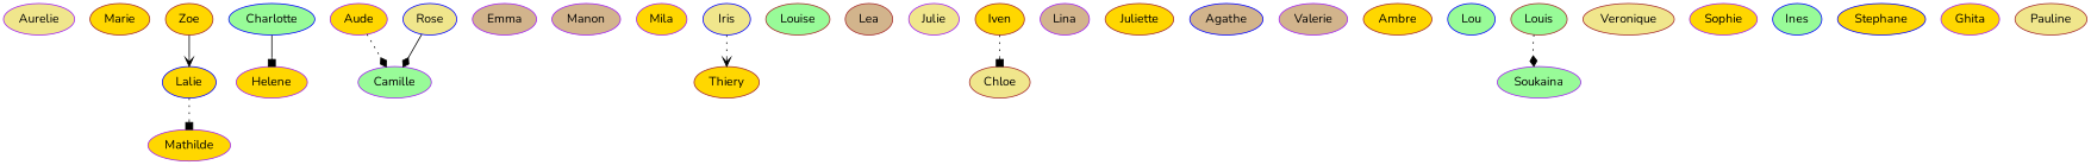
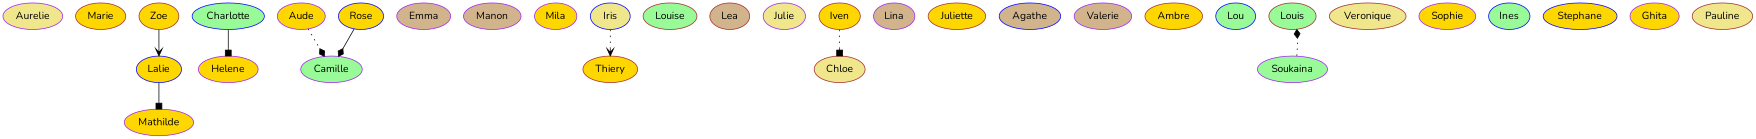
  strict digraph {
    fontname=Nunito
    node [color=purple fillcolor=gold fontname=Nunito style=filled]
    edge [arrowhead=box fontname=Nunito style=dotted]
    Aurelie [fillcolor=khaki]
    Marie [color=brown]
    Lalie [color=blue]
    Mathilde
    Charlotte [color=blue fillcolor=palegreen]
    Helene
    Camille [fillcolor=palegreen]
    Aude
    Emma [fillcolor=tan]
    Manon [fillcolor=tan]
    Mila
    Iris [color=blue fillcolor=khaki]
    Thiery [color=brown]
    Louise [color=brown fillcolor=palegreen]
    Lea [color=brown fillcolor=tan]
    Julie [fillcolor=khaki]
    Iven [color=brown]
    Chloe [color=brown fillcolor=khaki]
    Lina [fillcolor=tan]
    Juliette [color=brown]
    Agathe [color=blue fillcolor=tan]
    Valerie [fillcolor=tan]
    Ambre [color=brown]
    Lou [color=blue fillcolor=palegreen]
    Louis [color=brown fillcolor=palegreen]
    Soukaina [fillcolor=palegreen]
    Veronique [color=brown fillcolor=khaki]
    Sophie
    Ines [color=blue fillcolor=palegreen]
    Stephane [color=blue]
-   Rose [color=blue fillcolor=khaki]
+   Rose [color=blue]
    Ghita
    Zoe [color=brown]
    Pauline [color=brown fillcolor=khaki]
-   Lalie -> Mathilde
+   Lalie -> Mathilde [style=solid]
    Charlotte -> Helene [style=solid]
    Aude -> Camille [arrowhead=diamond]
    Iris -> Thiery [arrowhead=vee]
    Iven -> Chloe
-   Louis -> Soukaina [arrowhead=diamond]
+   Soukaina -> Louis [arrowhead=diamond]
    Rose -> Camille [arrowhead=diamond style=solid]
    Zoe -> Lalie [arrowhead=vee style=solid]
  }
